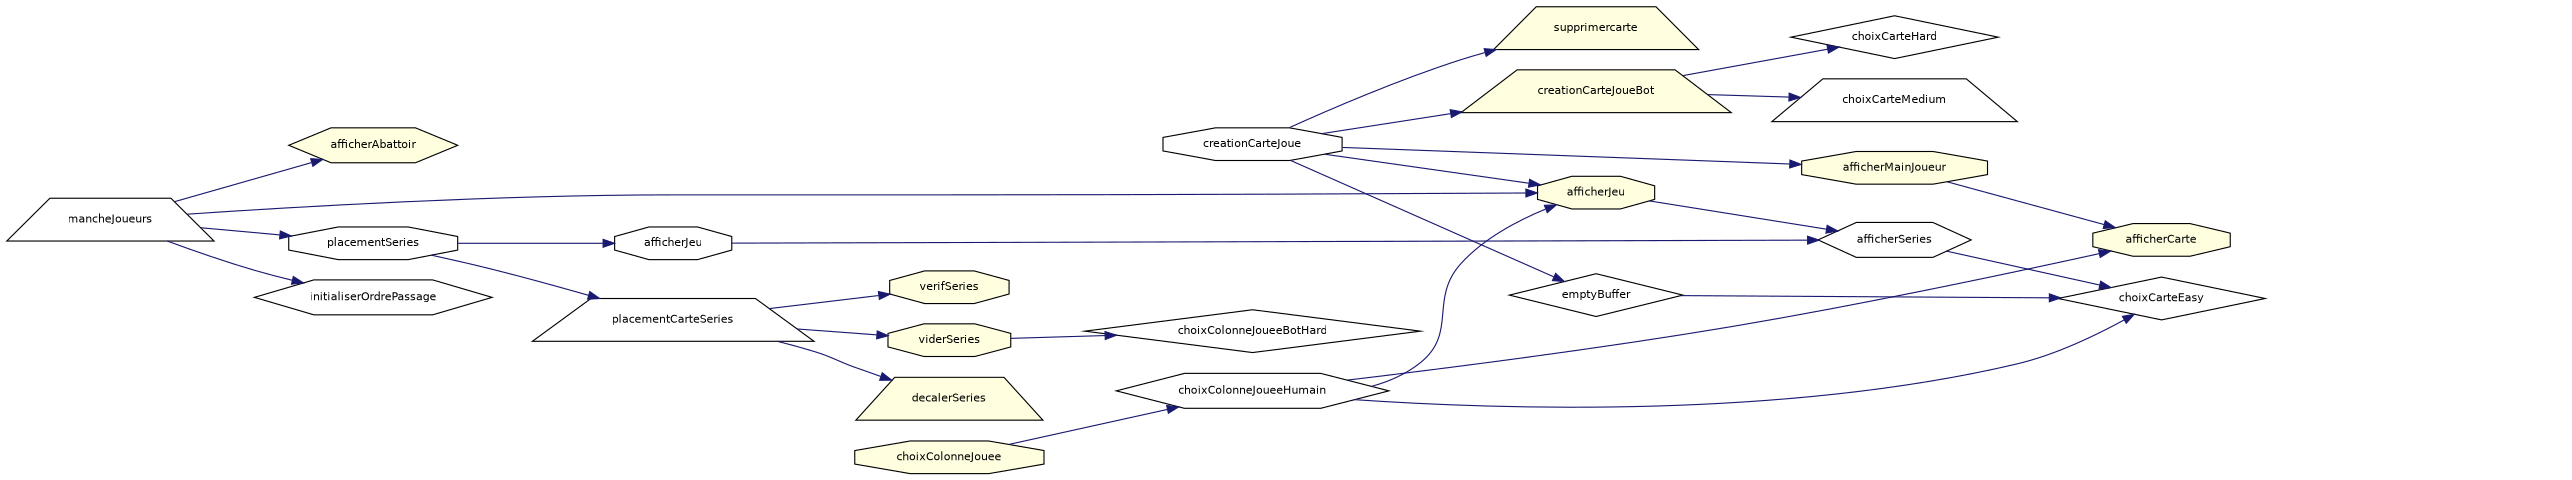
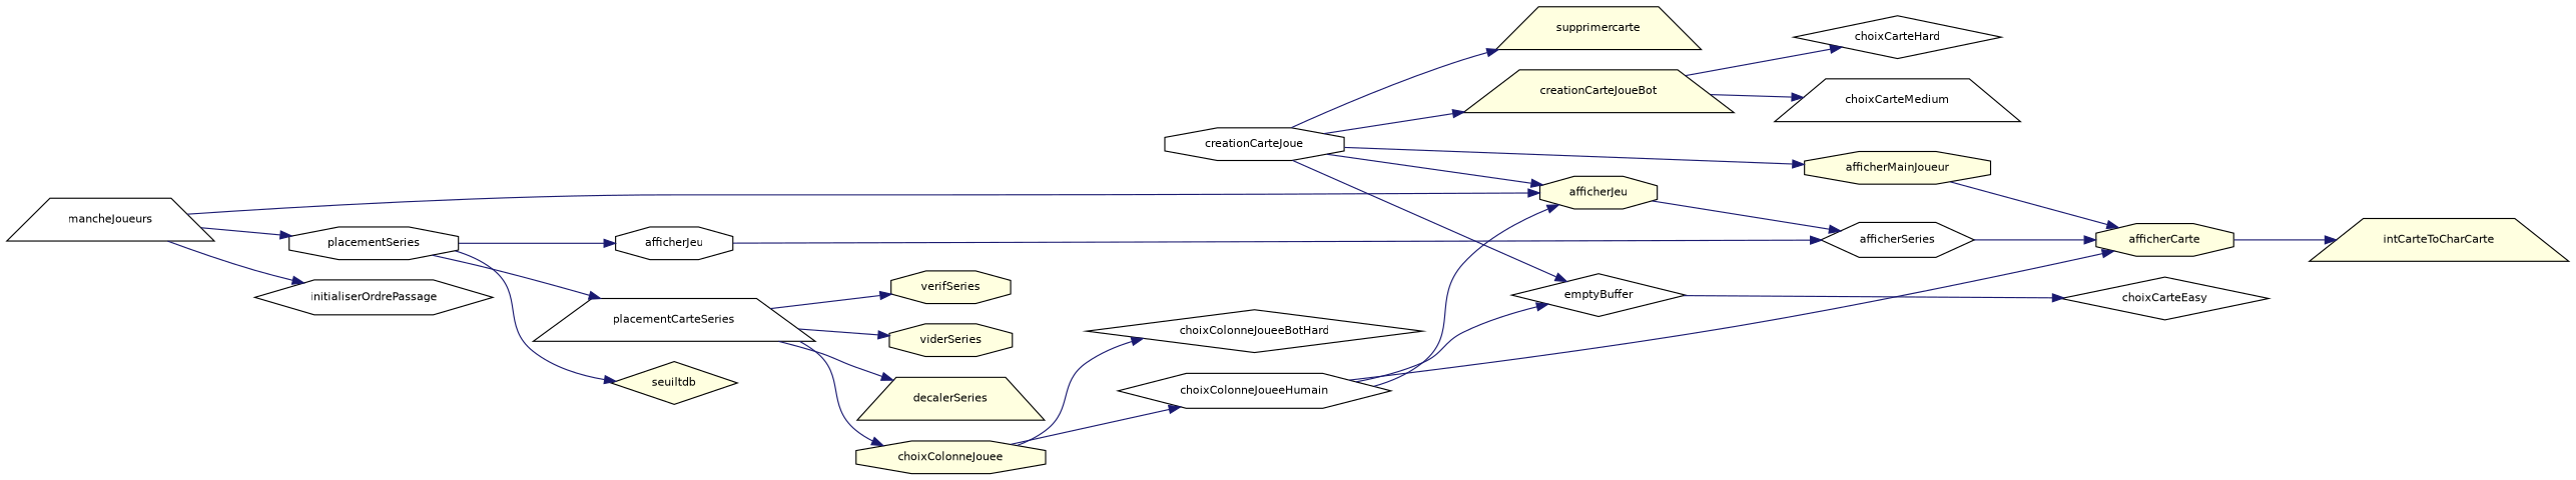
  digraph {
    rankdir=LR
    node [color=black fillcolor=white fontname=Helvetica fontsize=10 shape=octagon style=filled]
    edge [color=midnightblue fontname=Helvetica fontsize=10 labelfontname=Helvetica labelfontsize=10 style=solid]
    n1 [fontcolor=black height=0.2 label=mancheJoueurs shape=trapezium width=0.4]
-   n2 [fillcolor=lightyellow height=0.2 label=afficherAbattoir shape=hexagon width=0.4]
    n3 [fillcolor=lightyellow height=0.2 label=afficherJeu width=0.4]
    n4 [height=0.2 label=initialiserOrdrePassage shape=hexagon width=0.4]
    n5 [height=0.2 label=placementSeries width=0.4]
    n6 [height=0.2 label=afficherSeries shape=hexagon width=0.4]
    n7 [height=0.2 label=afficherJeu width=0.4]
    n8 [height=0.2 label=placementCarteSeries shape=trapezium width=0.4]
+   n9 [fillcolor=lightyellow height=0.2 label=seuiltdb shape=diamond width=0.4]
    n10 [fillcolor=lightyellow height=0.2 label=afficherCarte width=0.4]
+   n11 [fillcolor=lightyellow height=0.2 label=intCarteToCharCarte shape=trapezium width=0.4]
    n12 [height=0.2 label=creationCarteJoue width=0.4]
    n13 [fillcolor=lightyellow height=0.2 label=afficherMainJoueur width=0.4]
    n14 [fillcolor=lightyellow height=0.2 label=creationCarteJoueBot shape=trapezium width=0.4]
    n15 [height=0.2 label=emptyBuffer shape=diamond width=0.4]
    n16 [fillcolor=lightyellow height=0.2 label=supprimercarte shape=trapezium width=0.4]
    n17 [height=0.2 label=choixCarteHard shape=diamond width=0.4]
    n18 [height=0.2 label=choixCarteMedium shape=trapezium width=0.4]
    n19 [height=0.2 label=choixCarteEasy shape=diamond width=0.4]
    n20 [fillcolor=lightyellow height=0.2 label=choixColonneJouee width=0.4]
    n21 [fillcolor=lightyellow height=0.2 label=decalerSeries shape=trapezium width=0.4]
    n22 [fillcolor=lightyellow height=0.2 label=verifSeries width=0.4]
    n23 [fillcolor=lightyellow height=0.2 label=viderSeries width=0.4]
    n24 [height=0.2 label=choixColonneJoueeBotHard shape=diamond width=0.4]
    n25 [height=0.2 label=choixColonneJoueeHumain shape=hexagon width=0.4]
-   n1 -> n2
    n1 -> n3
    n1 -> n4
    n1 -> n5
    n3 -> n6
    n5 -> n7
    n5 -> n8
-   n6 -> n19
+   n5 -> n9
+   n6 -> n10
    n7 -> n6
+   n8 -> n20
    n8 -> n21
    n8 -> n22
    n8 -> n23
+   n10 -> n11
    n12 -> n3
    n12 -> n13
    n12 -> n14
    n12 -> n15
    n12 -> n16
    n13 -> n10
    n14 -> n17
    n14 -> n18
    n15 -> n19
-   n23 -> n24
+   n20 -> n24
    n20 -> n25
    n25 -> n3
    n25 -> n10
-   n25 -> n19
+   n25 -> n15
  }
